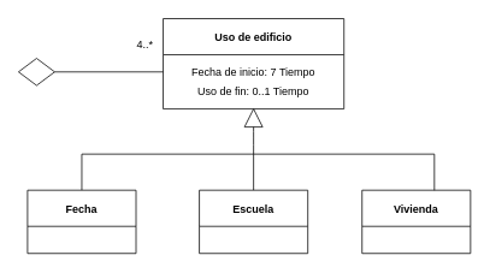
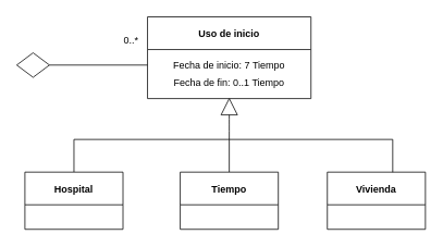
  <mxCell id="0" />
  <mxCell id="1" parent="0" />
  <mxCell id="2" value="" style="rhombus;whiteSpace=wrap;html=1;" vertex="1" parent="1"><mxGeometry x="20" y="64" width="40" height="30" as="geometry" /></mxCell>
  <mxCell id="3" value="" style="endArrow=none;html=1;exitX=1;exitY=0.5;exitDx=0;exitDy=0;" edge="1" parent="1" source="2"><mxGeometry width="50" height="50" relative="1" as="geometry"><mxPoint x="100" y="170" as="sourcePoint" /><mxPoint x="180" y="79" as="targetPoint" /></mxGeometry></mxCell>
- <mxCell id="4" value="4..*" style="text;html=1;strokeColor=none;fillColor=none;align=center;verticalAlign=middle;whiteSpace=wrap;rounded=0;" vertex="1" parent="1"><mxGeometry x="130" y="34" width="60" height="30" as="geometry" /></mxCell>
- <mxCell id="5" value="Uso de edificio" style="swimlane;startSize=40;" vertex="1" parent="1"><mxGeometry x="180" y="20" width="200" height="100" as="geometry" /></mxCell>
+ <mxCell id="4" value="0..*" style="text;html=1;strokeColor=none;fillColor=none;align=center;verticalAlign=middle;whiteSpace=wrap;rounded=0;" vertex="1" parent="1"><mxGeometry x="130" y="34" width="60" height="30" as="geometry" /></mxCell>
+ <mxCell id="5" value="Uso de inicio" style="swimlane;startSize=40;" vertex="1" parent="1"><mxGeometry x="180" y="20" width="200" height="100" as="geometry" /></mxCell>
  <mxCell id="6" value="Fecha de inicio: 7 Tiempo" style="text;html=1;strokeColor=none;fillColor=none;align=center;verticalAlign=middle;whiteSpace=wrap;rounded=0;" vertex="1" parent="5"><mxGeometry x="25" y="59" width="150" as="geometry" /></mxCell>
- <mxCell id="7" value="Uso de fin: 0..1 Tiempo" style="text;html=1;strokeColor=none;fillColor=none;align=center;verticalAlign=middle;whiteSpace=wrap;rounded=0;" vertex="1" parent="5"><mxGeometry x="25" y="80" width="150" as="geometry" /></mxCell>
+ <mxCell id="7" value="Fecha de fin: 0..1 Tiempo" style="text;html=1;strokeColor=none;fillColor=none;align=center;verticalAlign=middle;whiteSpace=wrap;rounded=0;" vertex="1" parent="5"><mxGeometry x="25" y="80" width="150" as="geometry" /></mxCell>
  <mxCell id="8" value="" style="triangle;whiteSpace=wrap;html=1;rotation=-90;" vertex="1" parent="1"><mxGeometry x="270" y="120" width="20" height="20" as="geometry" /></mxCell>
  <mxCell id="9" value="" style="endArrow=none;html=1;entryX=0;entryY=0.5;entryDx=0;entryDy=0;" edge="1" parent="1" target="8"><mxGeometry width="50" height="50" relative="1" as="geometry"><mxPoint x="280" y="170" as="sourcePoint" /><mxPoint x="310" y="120" as="targetPoint" /><Array as="points"><mxPoint x="280" y="150" /></Array></mxGeometry></mxCell>
  <mxCell id="10" value="" style="endArrow=none;html=1;" edge="1" parent="1"><mxGeometry width="50" height="50" relative="1" as="geometry"><mxPoint x="90" y="170" as="sourcePoint" /><mxPoint x="480" y="170" as="targetPoint" /></mxGeometry></mxCell>
  <mxCell id="11" value="" style="endArrow=none;html=1;" edge="1" parent="1"><mxGeometry width="50" height="50" relative="1" as="geometry"><mxPoint x="480" y="170" as="sourcePoint" /><mxPoint x="480" y="220" as="targetPoint" /></mxGeometry></mxCell>
  <mxCell id="12" value="Vivienda" style="swimlane;startSize=40;" vertex="1" parent="1"><mxGeometry x="400" y="210" width="120" height="70" as="geometry" /></mxCell>
  <mxCell id="13" value="" style="endArrow=none;html=1;" edge="1" parent="1"><mxGeometry width="50" height="50" relative="1" as="geometry"><mxPoint x="280" y="170" as="sourcePoint" /><mxPoint x="280" y="210" as="targetPoint" /></mxGeometry></mxCell>
- <mxCell id="14" value="Escuela" style="swimlane;startSize=40;" vertex="1" parent="1"><mxGeometry x="220" y="210" width="120" height="70" as="geometry" /></mxCell>
+ <mxCell id="14" value="Tiempo" style="swimlane;startSize=40;" vertex="1" parent="1"><mxGeometry x="220" y="210" width="120" height="70" as="geometry" /></mxCell>
  <mxCell id="15" value="" style="endArrow=none;html=1;" edge="1" parent="1"><mxGeometry width="50" height="50" relative="1" as="geometry"><mxPoint x="90" y="210" as="sourcePoint" /><mxPoint x="90" y="170" as="targetPoint" /></mxGeometry></mxCell>
- <mxCell id="16" value="Fecha" style="swimlane;startSize=40;" vertex="1" parent="1"><mxGeometry x="30" y="210" width="120" height="70" as="geometry" /></mxCell>
+ <mxCell id="16" value="Hospital" style="swimlane;startSize=40;" vertex="1" parent="1"><mxGeometry x="30" y="210" width="120" height="70" as="geometry" /></mxCell>
